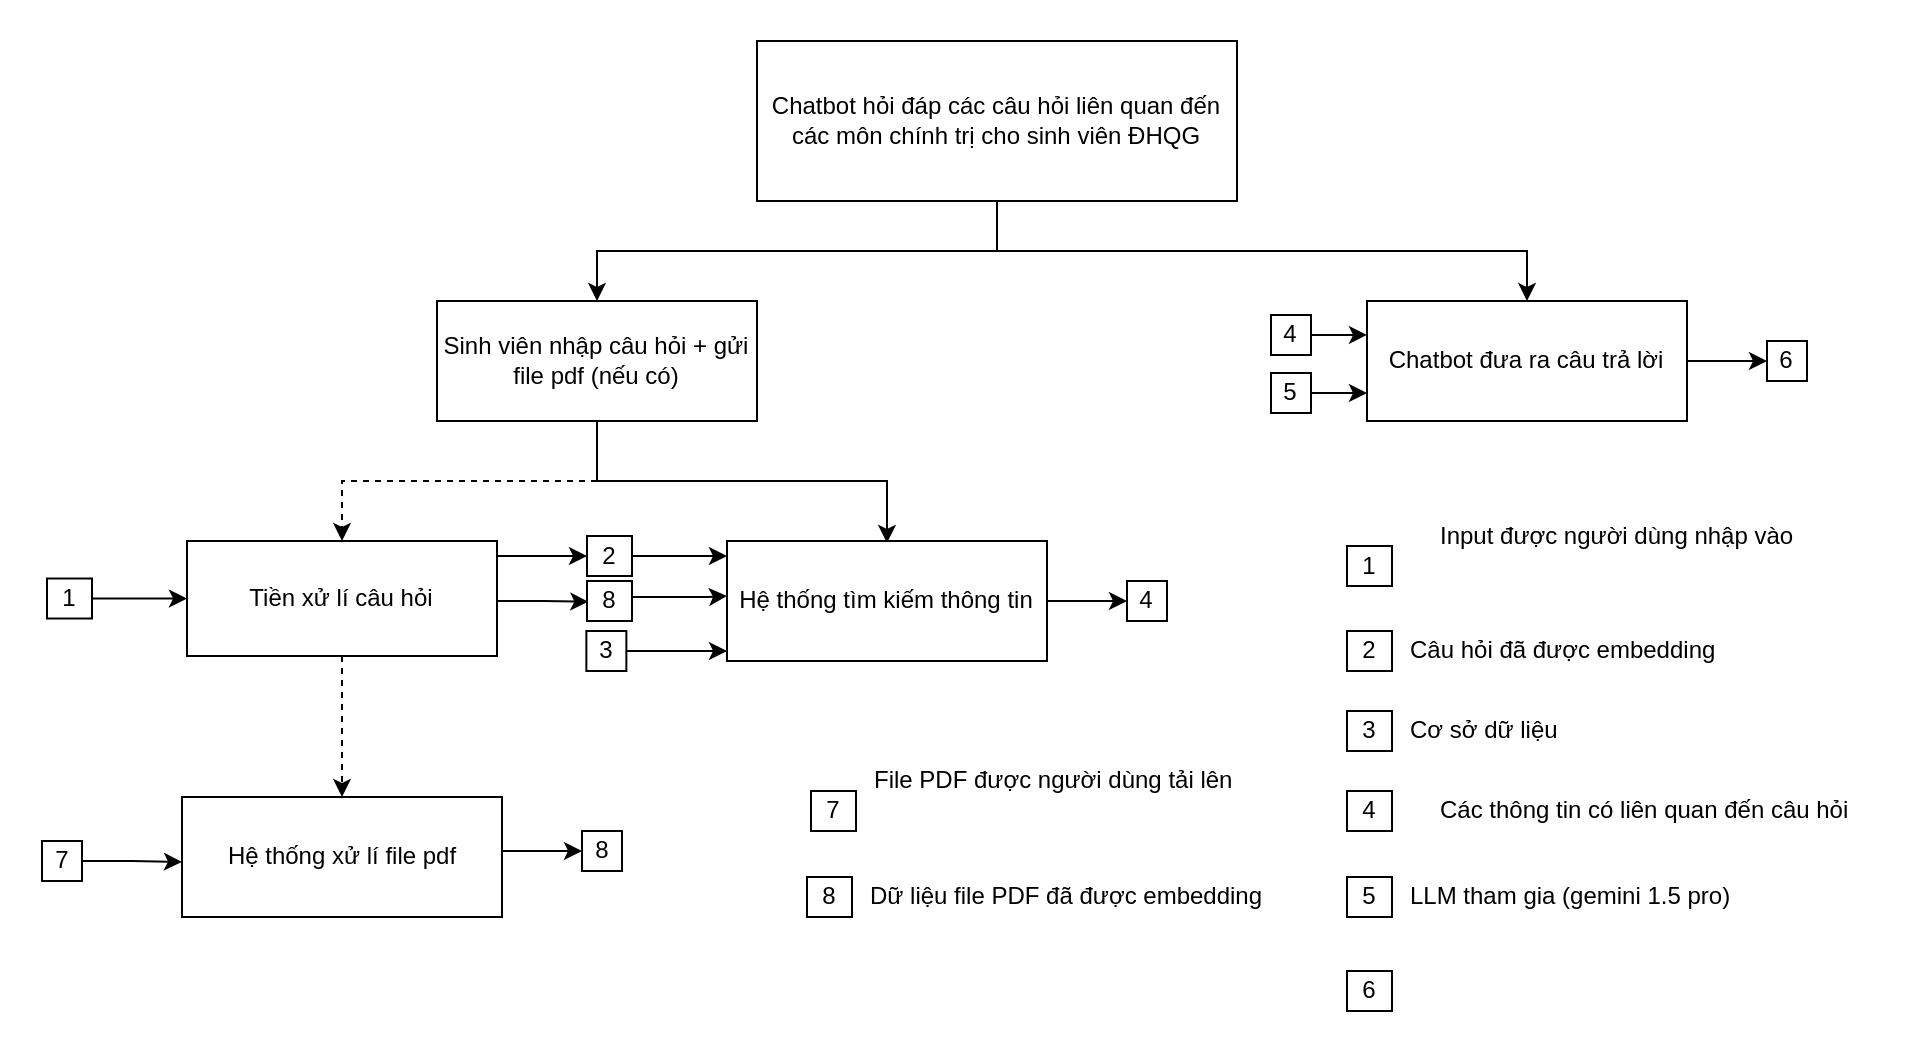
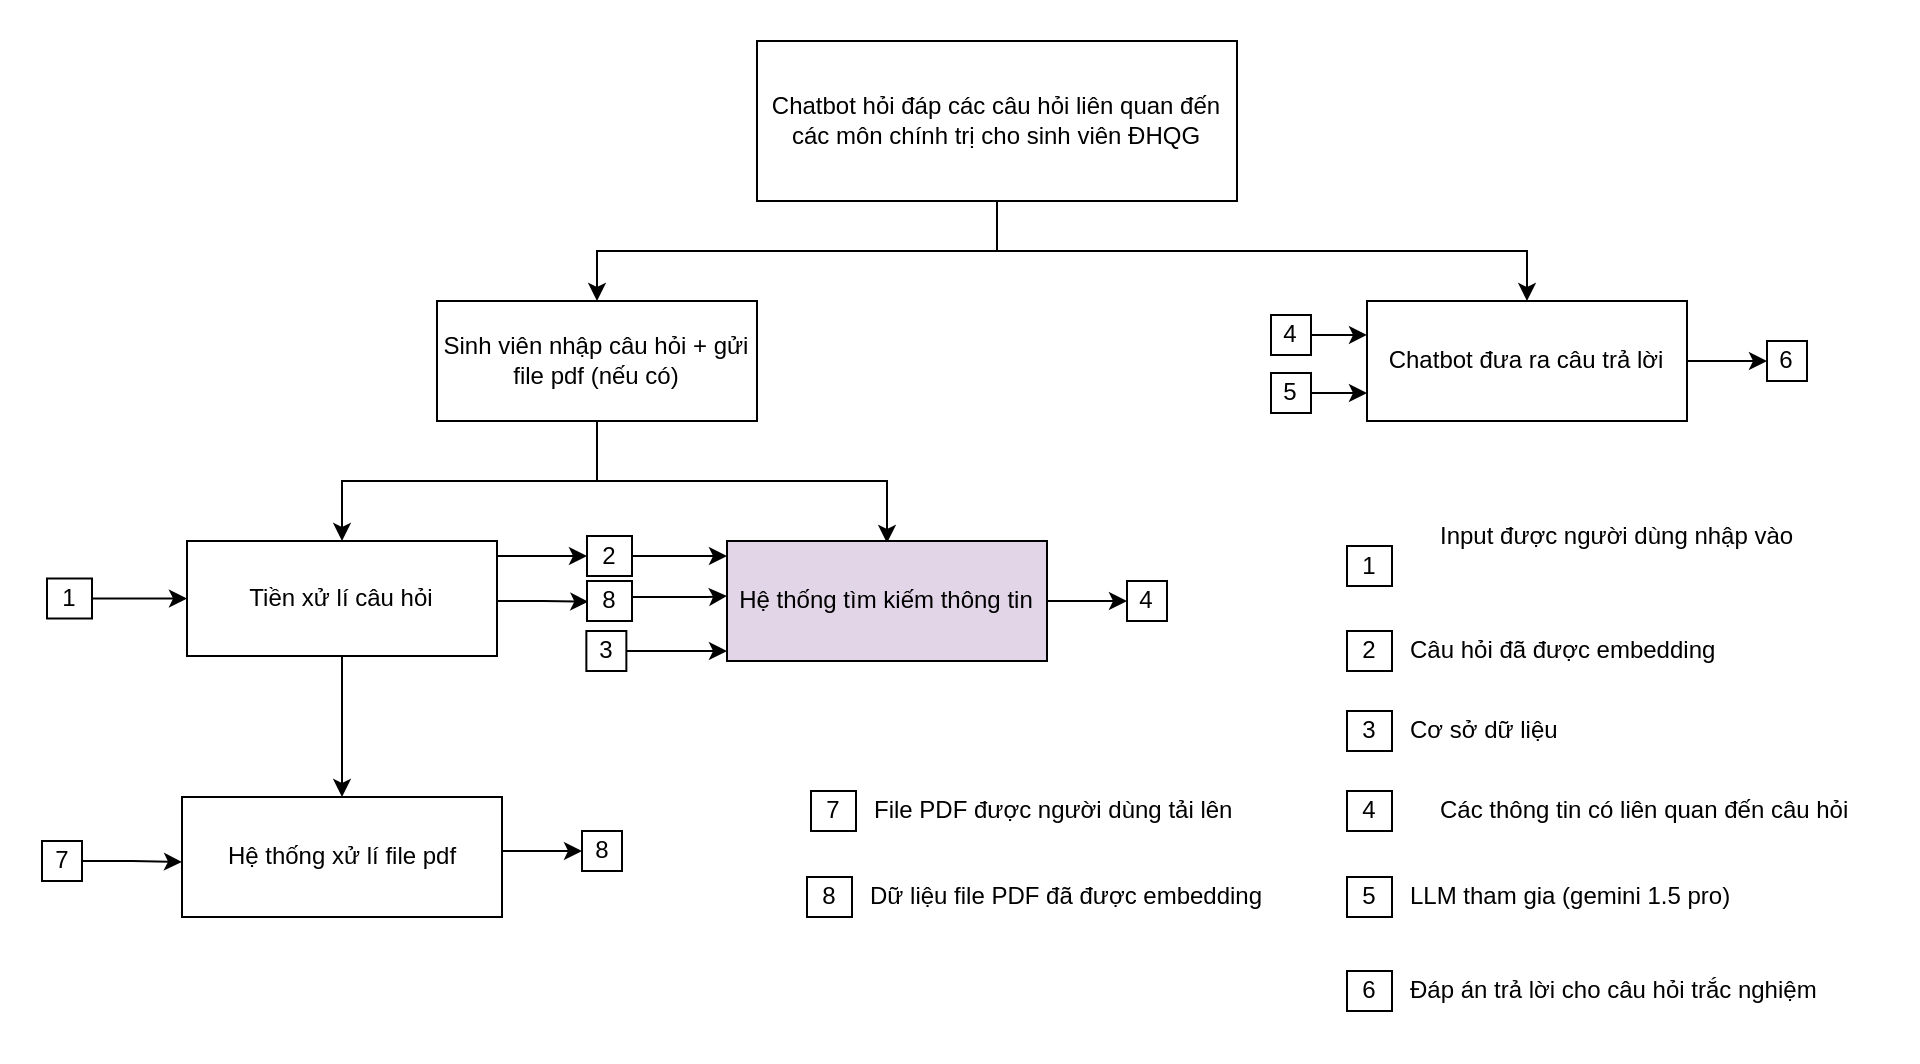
  <mxCell id="0" />
  <mxCell id="1" parent="0" />
  <mxCell id="2" style="edgeStyle=orthogonalEdgeStyle;rounded=0;orthogonalLoop=1;jettySize=auto;html=1;exitX=0.5;exitY=1;exitDx=0;exitDy=0;entryX=0.5;entryY=0;entryDx=0;entryDy=0;" edge="1" parent="1" source="4" target="7"><mxGeometry relative="1" as="geometry" /></mxCell>
  <mxCell id="3" style="edgeStyle=orthogonalEdgeStyle;rounded=0;orthogonalLoop=1;jettySize=auto;html=1;exitX=0.5;exitY=1;exitDx=0;exitDy=0;entryX=0.5;entryY=0;entryDx=0;entryDy=0;" edge="1" parent="1" source="4" target="9"><mxGeometry relative="1" as="geometry" /></mxCell>
  <mxCell id="4" value="Chatbot hỏi đáp các câu hỏi liên quan đến các môn chính trị cho sinh viên ĐHQG" style="rounded=0;whiteSpace=wrap;html=1;" vertex="1" parent="1"><mxGeometry x="378" y="20" width="240" height="80" as="geometry" /></mxCell>
- <mxCell id="5" style="edgeStyle=orthogonalEdgeStyle;rounded=0;orthogonalLoop=1;jettySize=auto;html=1;exitX=0.5;exitY=1;exitDx=0;exitDy=0;entryX=0.5;entryY=0;entryDx=0;entryDy=0;dashed=1;" edge="1" parent="1" source="7" target="12"><mxGeometry relative="1" as="geometry" /></mxCell>
+ <mxCell id="5" style="edgeStyle=orthogonalEdgeStyle;rounded=0;orthogonalLoop=1;jettySize=auto;html=1;exitX=0.5;exitY=1;exitDx=0;exitDy=0;entryX=0.5;entryY=0;entryDx=0;entryDy=0;" edge="1" parent="1" source="7" target="12"><mxGeometry relative="1" as="geometry" /></mxCell>
  <mxCell id="6" style="edgeStyle=orthogonalEdgeStyle;rounded=0;orthogonalLoop=1;jettySize=auto;html=1;exitX=0.5;exitY=1;exitDx=0;exitDy=0;entryX=0.5;entryY=0;entryDx=0;entryDy=0;" edge="1" parent="1"><mxGeometry relative="1" as="geometry"><mxPoint x="298" y="211" as="sourcePoint" /><mxPoint x="443" y="271" as="targetPoint" /><Array as="points"><mxPoint x="298" y="240" /><mxPoint x="443" y="240" /></Array></mxGeometry></mxCell>
  <mxCell id="7" value="Sinh viên nhập câu hỏi + gửi file pdf (nếu có)" style="rounded=0;whiteSpace=wrap;html=1;" vertex="1" parent="1"><mxGeometry x="218" y="150" width="160" height="60" as="geometry" /></mxCell>
  <mxCell id="8" value="" style="edgeStyle=orthogonalEdgeStyle;rounded=0;orthogonalLoop=1;jettySize=auto;html=1;" edge="1" parent="1" source="9" target="22"><mxGeometry relative="1" as="geometry" /></mxCell>
  <mxCell id="9" value="Chatbot đưa ra câu trả lời" style="rounded=0;whiteSpace=wrap;html=1;" vertex="1" parent="1"><mxGeometry x="683" y="150" width="160" height="60" as="geometry" /></mxCell>
  <mxCell id="10" value="" style="edgeStyle=orthogonalEdgeStyle;rounded=0;orthogonalLoop=1;jettySize=auto;html=1;" edge="1" parent="1" target="16"><mxGeometry relative="1" as="geometry"><mxPoint x="248" y="277.5" as="sourcePoint" /><Array as="points"><mxPoint x="263" y="277.5" /><mxPoint x="263" y="277.5" /></Array></mxGeometry></mxCell>
- <mxCell id="11" style="edgeStyle=orthogonalEdgeStyle;rounded=0;orthogonalLoop=1;jettySize=auto;html=1;exitX=0.5;exitY=1;exitDx=0;exitDy=0;entryX=0.5;entryY=0;entryDx=0;entryDy=0;dashed=1;" edge="1" parent="1" source="12" target="39"><mxGeometry relative="1" as="geometry" /></mxCell>
+ <mxCell id="11" style="edgeStyle=orthogonalEdgeStyle;rounded=0;orthogonalLoop=1;jettySize=auto;html=1;exitX=0.5;exitY=1;exitDx=0;exitDy=0;entryX=0.5;entryY=0;entryDx=0;entryDy=0;" edge="1" parent="1" source="12" target="39"><mxGeometry relative="1" as="geometry" /></mxCell>
  <mxCell id="12" value="Tiền xử lí câu hỏi" style="rounded=0;whiteSpace=wrap;html=1;" vertex="1" parent="1"><mxGeometry x="93" y="270" width="155" height="57.5" as="geometry" /></mxCell>
  <mxCell id="13" value="" style="edgeStyle=orthogonalEdgeStyle;rounded=0;orthogonalLoop=1;jettySize=auto;html=1;" edge="1" parent="1" source="14" target="17"><mxGeometry relative="1" as="geometry" /></mxCell>
- <mxCell id="14" value="Hệ thống tìm kiếm thông tin" style="rounded=0;whiteSpace=wrap;html=1;" vertex="1" parent="1"><mxGeometry x="363" y="270" width="160" height="60" as="geometry" /></mxCell>
+ <mxCell id="14" value="Hệ thống tìm kiếm thông tin" style="rounded=0;whiteSpace=wrap;html=1;fillColor=#e1d5e7;" vertex="1" parent="1"><mxGeometry x="363" y="270" width="160" height="60" as="geometry" /></mxCell>
  <mxCell id="15" value="" style="edgeStyle=orthogonalEdgeStyle;rounded=0;orthogonalLoop=1;jettySize=auto;html=1;" edge="1" parent="1" source="16"><mxGeometry relative="1" as="geometry"><mxPoint x="363" y="277.5" as="targetPoint" /><Array as="points"><mxPoint x="353" y="277.5" /><mxPoint x="353" y="277.5" /></Array></mxGeometry></mxCell>
  <mxCell id="16" value="2" style="rounded=0;whiteSpace=wrap;html=1;" vertex="1" parent="1"><mxGeometry x="293" y="267.5" width="22.5" height="20" as="geometry" /></mxCell>
  <mxCell id="17" value="4" style="whiteSpace=wrap;html=1;rounded=0;" vertex="1" parent="1"><mxGeometry x="563" y="290" width="20" height="20" as="geometry" /></mxCell>
  <mxCell id="18" value="4" style="whiteSpace=wrap;html=1;rounded=0;" vertex="1" parent="1"><mxGeometry x="635" y="157" width="20" height="20" as="geometry" /></mxCell>
  <mxCell id="19" value="5" style="whiteSpace=wrap;html=1;rounded=0;" vertex="1" parent="1"><mxGeometry x="635" y="186" width="20" height="20" as="geometry" /></mxCell>
  <mxCell id="20" style="edgeStyle=orthogonalEdgeStyle;rounded=0;orthogonalLoop=1;jettySize=auto;html=1;exitX=1;exitY=0.5;exitDx=0;exitDy=0;entryX=0;entryY=0.283;entryDx=0;entryDy=0;entryPerimeter=0;" edge="1" parent="1" source="18" target="9"><mxGeometry relative="1" as="geometry" /></mxCell>
  <mxCell id="21" style="edgeStyle=orthogonalEdgeStyle;rounded=0;orthogonalLoop=1;jettySize=auto;html=1;exitX=1;exitY=0.5;exitDx=0;exitDy=0;" edge="1" parent="1" source="19"><mxGeometry relative="1" as="geometry"><mxPoint x="683" y="196" as="targetPoint" /></mxGeometry></mxCell>
  <mxCell id="22" value="6" style="whiteSpace=wrap;html=1;rounded=0;" vertex="1" parent="1"><mxGeometry x="883" y="170" width="20" height="20" as="geometry" /></mxCell>
  <mxCell id="23" value="1" style="rounded=0;whiteSpace=wrap;html=1;" vertex="1" parent="1"><mxGeometry x="673" y="272.5" width="22.5" height="20" as="geometry" /></mxCell>
  <mxCell id="24" value="Input được người dùng nhập vào" style="text;html=1;align=left;verticalAlign=middle;whiteSpace=wrap;rounded=0;" vertex="1" parent="1"><mxGeometry x="718" y="252.5" width="220" height="30" as="geometry" /></mxCell>
  <mxCell id="25" value="2" style="rounded=0;whiteSpace=wrap;html=1;" vertex="1" parent="1"><mxGeometry x="673" y="315" width="22.5" height="20" as="geometry" /></mxCell>
  <mxCell id="26" value="Câu hỏi đã được embedding" style="text;html=1;align=left;verticalAlign=middle;whiteSpace=wrap;rounded=0;" vertex="1" parent="1"><mxGeometry x="703" y="310" width="220" height="30" as="geometry" /></mxCell>
  <mxCell id="27" value="4" style="rounded=0;whiteSpace=wrap;html=1;" vertex="1" parent="1"><mxGeometry x="673" y="395" width="22.5" height="20" as="geometry" /></mxCell>
  <mxCell id="28" value="Các thông tin có liên quan đến câu hỏi" style="text;html=1;align=left;verticalAlign=middle;whiteSpace=wrap;rounded=0;" vertex="1" parent="1"><mxGeometry x="718" y="390" width="220" height="30" as="geometry" /></mxCell>
  <mxCell id="29" value="5" style="rounded=0;whiteSpace=wrap;html=1;" vertex="1" parent="1"><mxGeometry x="673" y="438" width="22.5" height="20" as="geometry" /></mxCell>
  <mxCell id="30" value="LLM tham gia (gemini 1.5 pro)" style="text;html=1;align=left;verticalAlign=middle;whiteSpace=wrap;rounded=0;" vertex="1" parent="1"><mxGeometry x="703" y="433" width="220" height="30" as="geometry" /></mxCell>
  <mxCell id="31" value="6" style="rounded=0;whiteSpace=wrap;html=1;" vertex="1" parent="1"><mxGeometry x="673" y="485" width="22.5" height="20" as="geometry" /></mxCell>
+ <mxCell id="32" value="Đáp án trả lời cho câu hỏi trắc nghiệm" style="text;html=1;align=left;verticalAlign=middle;whiteSpace=wrap;rounded=0;" vertex="1" parent="1"><mxGeometry x="703" y="480" width="220" height="30" as="geometry" /></mxCell>
  <mxCell id="33" value="3" style="whiteSpace=wrap;html=1;rounded=0;" vertex="1" parent="1"><mxGeometry x="292.68" y="315" width="20" height="20" as="geometry" /></mxCell>
  <mxCell id="34" style="edgeStyle=orthogonalEdgeStyle;rounded=0;orthogonalLoop=1;jettySize=auto;html=1;exitX=1;exitY=0.5;exitDx=0;exitDy=0;entryX=0.002;entryY=0.792;entryDx=0;entryDy=0;entryPerimeter=0;" edge="1" parent="1" source="33"><mxGeometry relative="1" as="geometry"><mxPoint x="363" y="325.02" as="targetPoint" /></mxGeometry></mxCell>
  <mxCell id="35" value="3" style="rounded=0;whiteSpace=wrap;html=1;" vertex="1" parent="1"><mxGeometry x="673" y="355" width="22.5" height="20" as="geometry" /></mxCell>
  <mxCell id="36" value="Cơ sở dữ liệu" style="text;html=1;align=left;verticalAlign=middle;whiteSpace=wrap;rounded=0;" vertex="1" parent="1"><mxGeometry x="703" y="350" width="220" height="30" as="geometry" /></mxCell>
  <mxCell id="37" value="" style="edgeStyle=orthogonalEdgeStyle;rounded=0;orthogonalLoop=1;jettySize=auto;html=1;" edge="1" parent="1" source="38"><mxGeometry relative="1" as="geometry"><mxPoint x="93" y="298.75" as="targetPoint" /><Array as="points"><mxPoint x="83" y="298.75" /><mxPoint x="83" y="298.75" /></Array></mxGeometry></mxCell>
  <mxCell id="38" value="1" style="rounded=0;whiteSpace=wrap;html=1;" vertex="1" parent="1"><mxGeometry x="23" y="288.75" width="22.5" height="20" as="geometry" /></mxCell>
  <mxCell id="39" value="Hệ thống xử lí file pdf" style="rounded=0;whiteSpace=wrap;html=1;" vertex="1" parent="1"><mxGeometry x="90.5" y="398" width="160" height="60" as="geometry" /></mxCell>
  <mxCell id="40" value="7" style="whiteSpace=wrap;html=1;rounded=0;" vertex="1" parent="1"><mxGeometry x="20.5" y="420" width="20" height="20" as="geometry" /></mxCell>
  <mxCell id="41" style="edgeStyle=orthogonalEdgeStyle;rounded=0;orthogonalLoop=1;jettySize=auto;html=1;exitX=1;exitY=0.5;exitDx=0;exitDy=0;entryX=0.002;entryY=0.792;entryDx=0;entryDy=0;entryPerimeter=0;" edge="1" parent="1" source="40"><mxGeometry relative="1" as="geometry"><mxPoint x="90.5" y="430.5" as="targetPoint" /><Array as="points"><mxPoint x="65.5" y="430" /></Array></mxGeometry></mxCell>
  <mxCell id="42" value="" style="edgeStyle=orthogonalEdgeStyle;rounded=0;orthogonalLoop=1;jettySize=auto;html=1;" edge="1" parent="1" target="43"><mxGeometry relative="1" as="geometry"><mxPoint x="250.5" y="425" as="sourcePoint" /><Array as="points"><mxPoint x="263" y="425" /><mxPoint x="263" y="425" /></Array></mxGeometry></mxCell>
  <mxCell id="43" value="8" style="whiteSpace=wrap;html=1;rounded=0;" vertex="1" parent="1"><mxGeometry x="290.5" y="415" width="20" height="20" as="geometry" /></mxCell>
  <mxCell id="44" style="edgeStyle=orthogonalEdgeStyle;rounded=0;orthogonalLoop=1;jettySize=auto;html=1;exitX=1;exitY=0.5;exitDx=0;exitDy=0;entryX=-0.092;entryY=0.425;entryDx=0;entryDy=0;entryPerimeter=0;" edge="1" parent="1" source="12"><mxGeometry relative="1" as="geometry"><mxPoint x="250.5" y="299.62" as="sourcePoint" /><mxPoint x="293.66" y="300.37" as="targetPoint" /><Array as="points"><mxPoint x="248" y="300" /><mxPoint x="271" y="300" /></Array></mxGeometry></mxCell>
  <mxCell id="45" value="8" style="rounded=0;whiteSpace=wrap;html=1;" vertex="1" parent="1"><mxGeometry x="293" y="290" width="22.5" height="20" as="geometry" /></mxCell>
  <mxCell id="46" value="" style="edgeStyle=orthogonalEdgeStyle;rounded=0;orthogonalLoop=1;jettySize=auto;html=1;" edge="1" parent="1"><mxGeometry relative="1" as="geometry"><mxPoint x="316" y="298" as="sourcePoint" /><mxPoint x="363" y="297.5" as="targetPoint" /><Array as="points"><mxPoint x="353" y="297.5" /><mxPoint x="353" y="297.5" /></Array></mxGeometry></mxCell>
  <mxCell id="47" value="7" style="rounded=0;whiteSpace=wrap;html=1;" vertex="1" parent="1"><mxGeometry x="405" y="395" width="22.5" height="20" as="geometry" /></mxCell>
- <mxCell id="48" value="File PDF được người dùng tải lên" style="text;html=1;align=left;verticalAlign=middle;whiteSpace=wrap;rounded=0;" vertex="1" parent="1"><mxGeometry x="435" y="375" width="220" height="30" as="geometry" /></mxCell>
+ <mxCell id="48" value="File PDF được người dùng tải lên" style="text;html=1;align=left;verticalAlign=middle;whiteSpace=wrap;rounded=0;" vertex="1" parent="1"><mxGeometry x="435" y="390" width="220" height="30" as="geometry" /></mxCell>
  <mxCell id="49" value="8" style="rounded=0;whiteSpace=wrap;html=1;" vertex="1" parent="1"><mxGeometry x="403" y="438" width="22.5" height="20" as="geometry" /></mxCell>
  <mxCell id="50" value="Dữ liệu file PDF đã được embedding" style="text;html=1;align=left;verticalAlign=middle;whiteSpace=wrap;rounded=0;" vertex="1" parent="1"><mxGeometry x="433" y="433" width="220" height="30" as="geometry" /></mxCell>
